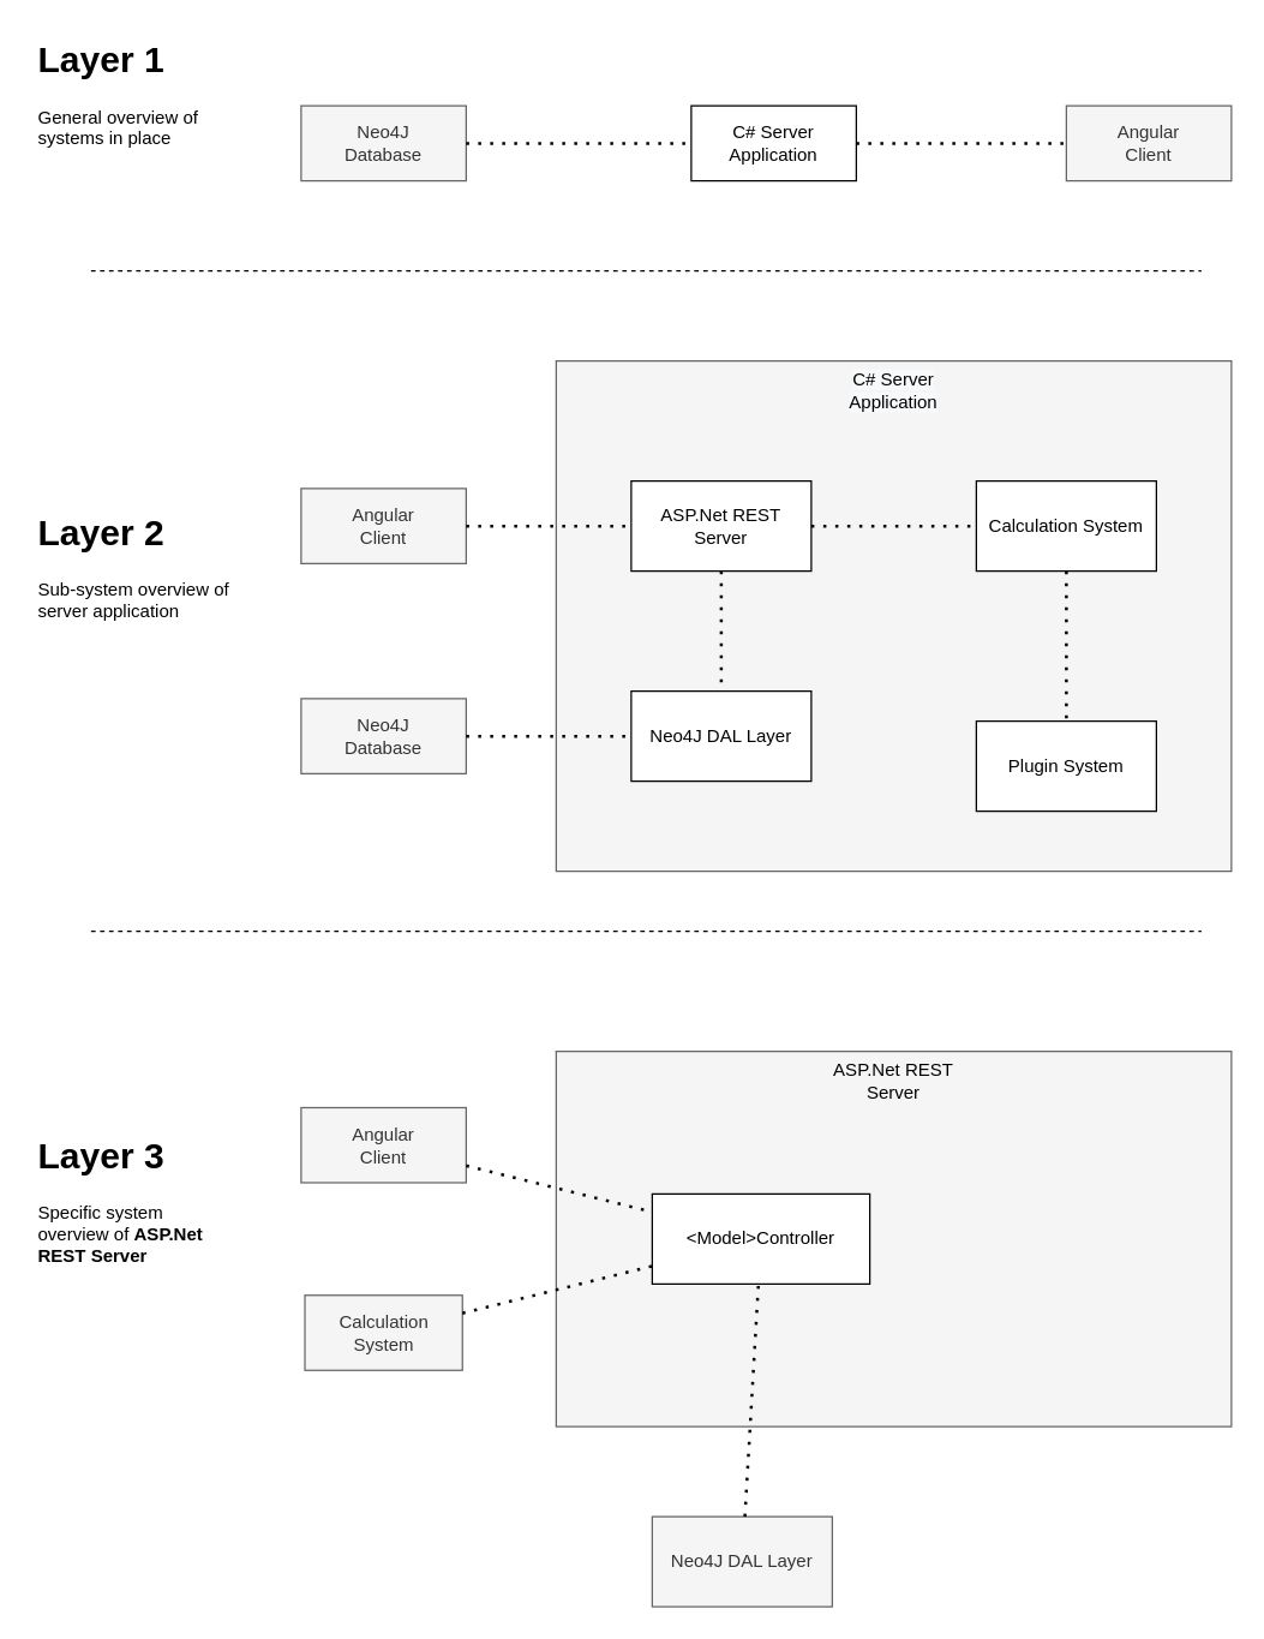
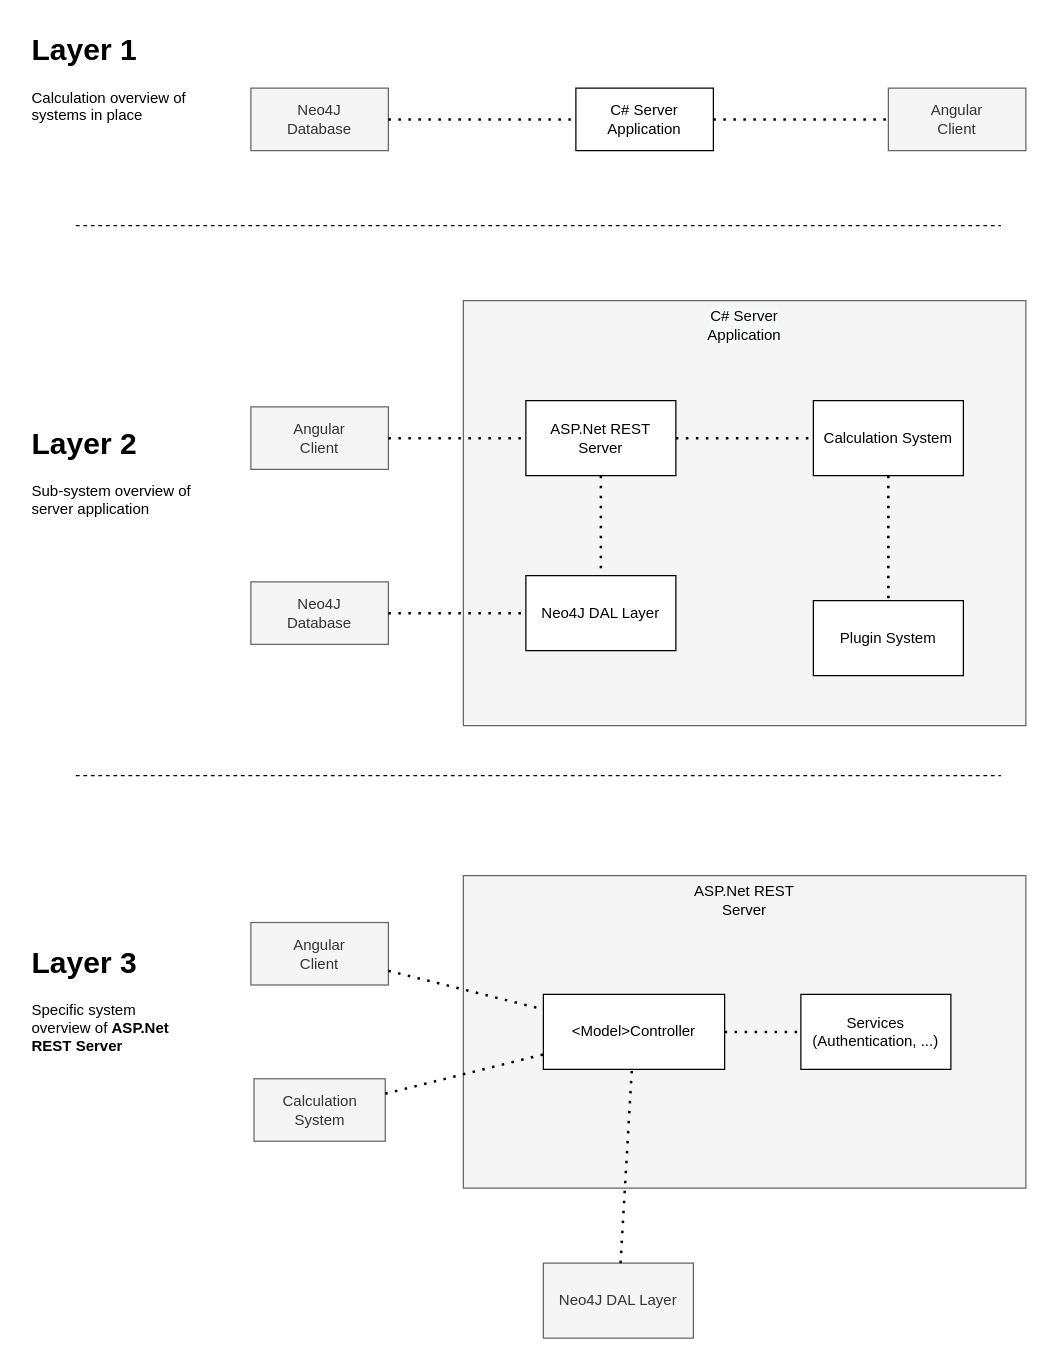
  <mxCell id="0" />
  <mxCell id="1" parent="0" />
  <mxCell id="2" value="C# Server&lt;br&gt;Application" style="rounded=0;whiteSpace=wrap;html=1;" vertex="1" parent="1"><mxGeometry x="460" y="70" width="110" height="50" as="geometry" /></mxCell>
  <mxCell id="3" value="Neo4J&lt;br&gt;Database" style="rounded=0;whiteSpace=wrap;html=1;fillColor=#f5f5f5;fontColor=#333333;strokeColor=#666666;" vertex="1" parent="1"><mxGeometry x="200" y="70" width="110" height="50" as="geometry" /></mxCell>
  <mxCell id="4" value="Angular&lt;br&gt;Client" style="rounded=0;whiteSpace=wrap;html=1;fillColor=#f5f5f5;fontColor=#333333;strokeColor=#666666;" vertex="1" parent="1"><mxGeometry x="710" y="70" width="110" height="50" as="geometry" /></mxCell>
  <mxCell id="5" value="" style="endArrow=none;dashed=1;html=1;dashPattern=1 3;strokeWidth=2;rounded=0;" edge="1" parent="1" source="3" target="2"><mxGeometry width="50" height="50" relative="1" as="geometry"><mxPoint x="500" y="240" as="sourcePoint" /><mxPoint x="550" y="190" as="targetPoint" /></mxGeometry></mxCell>
  <mxCell id="6" value="" style="endArrow=none;dashed=1;html=1;dashPattern=1 3;strokeWidth=2;rounded=0;" edge="1" parent="1" source="2" target="4"><mxGeometry width="50" height="50" relative="1" as="geometry"><mxPoint x="580" y="95" as="sourcePoint" /><mxPoint x="470" y="105" as="targetPoint" /></mxGeometry></mxCell>
- <mxCell id="7" value="&lt;h1&gt;Layer 1&lt;/h1&gt;&lt;p&gt;General overview of systems in place&lt;br&gt;&lt;/p&gt;" style="text;html=1;strokeColor=none;fillColor=none;spacing=5;spacingTop=-20;whiteSpace=wrap;overflow=hidden;rounded=0;" vertex="1" parent="1"><mxGeometry width="140" height="150" as="geometry" x="20" y="20" /></mxCell>
+ <mxCell id="7" value="&lt;h1&gt;Layer 1&lt;/h1&gt;&lt;p&gt;Calculation overview of systems in place&lt;br&gt;&lt;/p&gt;" style="text;html=1;strokeColor=none;fillColor=none;spacing=5;spacingTop=-20;whiteSpace=wrap;overflow=hidden;rounded=0;" vertex="1" parent="1"><mxGeometry width="140" height="150" as="geometry" x="20" y="20" /></mxCell>
  <mxCell id="8" value="" style="endArrow=none;dashed=1;html=1;rounded=0;" edge="1" parent="1"><mxGeometry width="50" height="50" relative="1" as="geometry"><mxPoint x="60" y="180" as="sourcePoint" /><mxPoint x="800" y="180" as="targetPoint" /></mxGeometry></mxCell>
  <mxCell id="9" value="" style="rounded=0;whiteSpace=wrap;html=1;fillColor=#f5f5f5;fontColor=#333333;strokeColor=#666666;" vertex="1" parent="1"><mxGeometry x="370" y="240" width="450" height="340" as="geometry" /></mxCell>
  <mxCell id="10" value="&#10;&#10;&lt;span style=&quot;color: rgb(0, 0, 0); font-family: helvetica; font-size: 12px; font-style: normal; font-weight: 400; letter-spacing: normal; text-align: center; text-indent: 0px; text-transform: none; word-spacing: 0px; background-color: rgb(248, 249, 250); display: inline; float: none;&quot;&gt;C# Server&lt;/span&gt;&lt;br style=&quot;color: rgb(0, 0, 0); font-family: helvetica; font-size: 12px; font-style: normal; font-weight: 400; letter-spacing: normal; text-align: center; text-indent: 0px; text-transform: none; word-spacing: 0px; background-color: rgb(248, 249, 250);&quot;&gt;&lt;span style=&quot;color: rgb(0, 0, 0); font-family: helvetica; font-size: 12px; font-style: normal; font-weight: 400; letter-spacing: normal; text-align: center; text-indent: 0px; text-transform: none; word-spacing: 0px; background-color: rgb(248, 249, 250); display: inline; float: none;&quot;&gt;Application&lt;/span&gt;&#10;&#10;" style="text;html=1;strokeColor=none;fillColor=none;align=center;verticalAlign=middle;whiteSpace=wrap;rounded=0;" vertex="1" parent="1"><mxGeometry x="545" y="240" width="100" height="40" as="geometry" /></mxCell>
  <mxCell id="11" value="ASP.Net REST&lt;br&gt;Server" style="rounded=0;whiteSpace=wrap;html=1;fillColor=default;" vertex="1" parent="1"><mxGeometry x="420" y="320" width="120" height="60" as="geometry" /></mxCell>
  <mxCell id="12" value="Calculation System" style="rounded=0;whiteSpace=wrap;html=1;fillColor=default;" vertex="1" parent="1"><mxGeometry x="650" y="320" width="120" height="60" as="geometry" /></mxCell>
  <mxCell id="13" value="Neo4J DAL Layer" style="rounded=0;whiteSpace=wrap;html=1;fillColor=default;" vertex="1" parent="1"><mxGeometry x="420" y="460" width="120" height="60" as="geometry" /></mxCell>
  <mxCell id="14" value="Plugin System" style="rounded=0;whiteSpace=wrap;html=1;fillColor=default;" vertex="1" parent="1"><mxGeometry x="650" y="480" width="120" height="60" as="geometry" /></mxCell>
  <mxCell id="15" value="" style="endArrow=none;dashed=1;html=1;dashPattern=1 3;strokeWidth=2;rounded=0;" edge="1" parent="1" source="11" target="12"><mxGeometry width="50" height="50" relative="1" as="geometry"><mxPoint x="590" y="420" as="sourcePoint" /><mxPoint x="640" y="370" as="targetPoint" /></mxGeometry></mxCell>
  <mxCell id="16" value="" style="endArrow=none;dashed=1;html=1;dashPattern=1 3;strokeWidth=2;rounded=0;" edge="1" parent="1" source="11" target="13"><mxGeometry width="50" height="50" relative="1" as="geometry"><mxPoint x="550" y="360" as="sourcePoint" /><mxPoint x="660" y="360" as="targetPoint" /></mxGeometry></mxCell>
  <mxCell id="17" value="" style="endArrow=none;dashed=1;html=1;dashPattern=1 3;strokeWidth=2;rounded=0;" edge="1" parent="1" source="12" target="14"><mxGeometry width="50" height="50" relative="1" as="geometry"><mxPoint x="490" y="390" as="sourcePoint" /><mxPoint x="490" y="470" as="targetPoint" /></mxGeometry></mxCell>
  <mxCell id="18" value="Angular&lt;br&gt;Client" style="rounded=0;whiteSpace=wrap;html=1;fillColor=#f5f5f5;fontColor=#333333;strokeColor=#666666;" vertex="1" parent="1"><mxGeometry x="200" y="325" width="110" height="50" as="geometry" /></mxCell>
  <mxCell id="19" value="Neo4J&lt;br&gt;Database" style="rounded=0;whiteSpace=wrap;html=1;fillColor=#f5f5f5;fontColor=#333333;strokeColor=#666666;" vertex="1" parent="1"><mxGeometry x="200" y="465" width="110" height="50" as="geometry" /></mxCell>
  <mxCell id="20" value="" style="endArrow=none;dashed=1;html=1;dashPattern=1 3;strokeWidth=2;rounded=0;" edge="1" parent="1" source="18" target="11"><mxGeometry width="50" height="50" relative="1" as="geometry"><mxPoint x="490" y="390" as="sourcePoint" /><mxPoint x="490" y="470" as="targetPoint" /></mxGeometry></mxCell>
  <mxCell id="21" value="" style="endArrow=none;dashed=1;html=1;dashPattern=1 3;strokeWidth=2;rounded=0;" edge="1" parent="1" source="19" target="13"><mxGeometry width="50" height="50" relative="1" as="geometry"><mxPoint x="320" y="360" as="sourcePoint" /><mxPoint x="430" y="360" as="targetPoint" /></mxGeometry></mxCell>
  <mxCell id="22" value="&lt;h1&gt;Layer 2&lt;/h1&gt;&lt;p&gt;Sub-system overview of server application&lt;/p&gt;" style="text;html=1;strokeColor=none;fillColor=none;spacing=5;spacingTop=-20;whiteSpace=wrap;overflow=hidden;rounded=0;" vertex="1" parent="1"><mxGeometry y="335" width="140" height="150" as="geometry" x="20" /></mxCell>
  <mxCell id="23" value="" style="endArrow=none;dashed=1;html=1;rounded=0;" edge="1" parent="1"><mxGeometry width="50" height="50" relative="1" as="geometry"><mxPoint x="60" y="620" as="sourcePoint" /><mxPoint x="800" y="620" as="targetPoint" /></mxGeometry></mxCell>
  <mxCell id="24" value="&lt;h1&gt;Layer 3&lt;/h1&gt;&lt;p&gt;Specific system overview of &lt;b&gt;ASP.Net REST Server&lt;/b&gt;&lt;/p&gt;" style="text;html=1;strokeColor=none;fillColor=none;spacing=5;spacingTop=-20;whiteSpace=wrap;overflow=hidden;rounded=0;" vertex="1" parent="1"><mxGeometry y="750" width="140" height="150" as="geometry" x="20" /></mxCell>
  <mxCell id="25" value="" style="rounded=0;whiteSpace=wrap;html=1;fillColor=#f5f5f5;fontColor=#333333;strokeColor=#666666;" vertex="1" parent="1"><mxGeometry x="370" y="700" width="450" height="250" as="geometry" /></mxCell>
  <mxCell id="26" value="ASP.Net REST&lt;br&gt;Server" style="text;html=1;strokeColor=none;fillColor=none;align=center;verticalAlign=middle;whiteSpace=wrap;rounded=0;" vertex="1" parent="1"><mxGeometry x="545" y="700" width="100" height="40" as="geometry" /></mxCell>
  <mxCell id="27" value="&amp;lt;Model&amp;gt;Controller" style="rounded=0;whiteSpace=wrap;html=1;fillColor=default;" vertex="1" parent="1"><mxGeometry x="434" y="795" width="145" height="60" as="geometry" /></mxCell>
+ <mxCell id="28" value="Services&lt;br&gt;(Authentication, ...)" style="rounded=0;whiteSpace=wrap;html=1;fillColor=default;" vertex="1" parent="1"><mxGeometry x="640" y="795" width="120" height="60" as="geometry" /></mxCell>
  <mxCell id="29" value="Angular&lt;br&gt;Client" style="rounded=0;whiteSpace=wrap;html=1;fillColor=#f5f5f5;fontColor=#333333;strokeColor=#666666;" vertex="1" parent="1"><mxGeometry x="200" y="737.5" width="110" height="50" as="geometry" /></mxCell>
  <mxCell id="30" value="" style="endArrow=none;dashed=1;html=1;dashPattern=1 3;strokeWidth=2;rounded=0;" edge="1" parent="1" source="29" target="27"><mxGeometry width="50" height="50" relative="1" as="geometry"><mxPoint x="320" y="305" as="sourcePoint" /><mxPoint x="430" y="305" as="targetPoint" /></mxGeometry></mxCell>
  <mxCell id="31" value="Calculation&lt;br&gt;System" style="rounded=0;whiteSpace=wrap;html=1;fillColor=#f5f5f5;fontColor=#333333;strokeColor=#666666;" vertex="1" parent="1"><mxGeometry x="202.5" y="862.5" width="105" height="50" as="geometry" /></mxCell>
  <mxCell id="32" value="Neo4J DAL Layer" style="rounded=0;whiteSpace=wrap;html=1;fillColor=#f5f5f5;fontColor=#333333;strokeColor=#666666;" vertex="1" parent="1"><mxGeometry x="434" y="1010" width="120" height="60" as="geometry" /></mxCell>
  <mxCell id="33" value="" style="endArrow=none;dashed=1;html=1;dashPattern=1 3;strokeWidth=2;rounded=0;" edge="1" parent="1" source="32" target="27"><mxGeometry width="50" height="50" relative="1" as="geometry"><mxPoint x="320" y="830" as="sourcePoint" /><mxPoint x="495" y="950" as="targetPoint" /></mxGeometry></mxCell>
+ <mxCell id="34" value="" style="endArrow=none;dashed=1;html=1;dashPattern=1 3;strokeWidth=2;rounded=0;" edge="1" parent="1" source="27" target="28"><mxGeometry width="50" height="50" relative="1" as="geometry"><mxPoint x="555" y="850.366" as="sourcePoint" /><mxPoint x="710" y="905" as="targetPoint" /></mxGeometry></mxCell>
  <mxCell id="35" value="" style="endArrow=none;dashed=1;html=1;dashPattern=1 3;strokeWidth=2;rounded=0;" edge="1" parent="1" source="31" target="27"><mxGeometry width="50" height="50" relative="1" as="geometry"><mxPoint x="700" y="1045" as="sourcePoint" /><mxPoint x="700" y="895" as="targetPoint" /></mxGeometry></mxCell>
